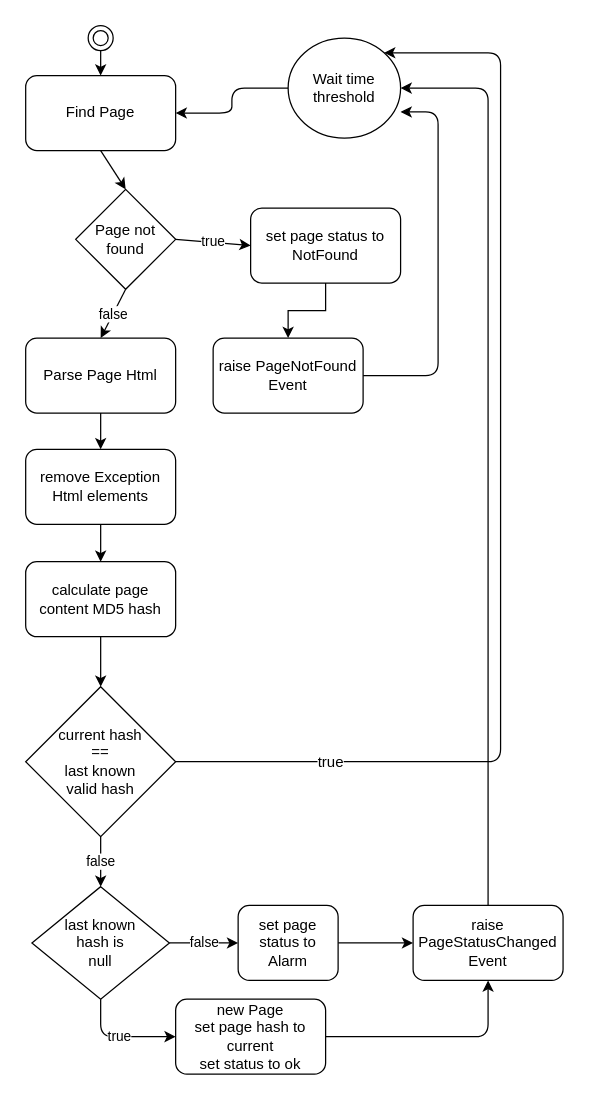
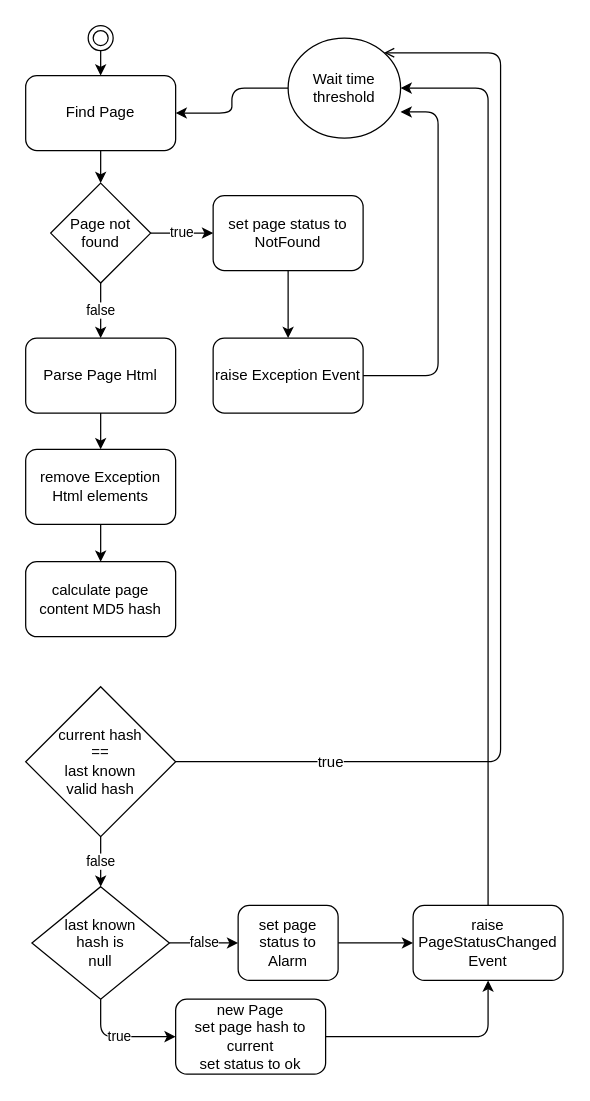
  <mxCell id="0" />
  <mxCell id="1" parent="0" />
  <mxCell id="2" value="Parse Page Html" style="rounded=1;whiteSpace=wrap;html=1;" vertex="1" parent="1"><mxGeometry x="20" y="270" width="120" height="60" as="geometry" /></mxCell>
  <mxCell id="3" value="Find Page" style="rounded=1;whiteSpace=wrap;html=1;" vertex="1" parent="1"><mxGeometry x="20" y="60" width="120" height="60" as="geometry" /></mxCell>
- <mxCell id="4" value="Page not found" style="rhombus;whiteSpace=wrap;html=1;" vertex="1" parent="1"><mxGeometry x="60" y="151" width="80" height="80" as="geometry" /></mxCell>
+ <mxCell id="4" value="Page not found" style="rhombus;whiteSpace=wrap;html=1;" vertex="1" parent="1"><mxGeometry x="40" y="146" width="80" height="80" as="geometry" /></mxCell>
  <mxCell id="5" value="" style="endArrow=classic;html=1;entryX=0.5;entryY=0;entryDx=0;entryDy=0;exitX=0.5;exitY=1;exitDx=0;exitDy=0;" edge="1" parent="1" source="3" target="4"><mxGeometry width="50" height="50" relative="1" as="geometry"><mxPoint x="20" y="500" as="sourcePoint" /><mxPoint x="70" y="450" as="targetPoint" /></mxGeometry></mxCell>
  <mxCell id="6" value="false" style="endArrow=classic;html=1;entryX=0.5;entryY=0;entryDx=0;entryDy=0;exitX=0.5;exitY=1;exitDx=0;exitDy=0;" edge="1" parent="1" source="4" target="2"><mxGeometry width="50" height="50" relative="1" as="geometry"><mxPoint x="20" y="500" as="sourcePoint" /><mxPoint x="70" y="450" as="targetPoint" /></mxGeometry></mxCell>
  <mxCell id="7" value="" style="edgeStyle=orthogonalEdgeStyle;rounded=0;orthogonalLoop=1;jettySize=auto;html=1;" edge="1" parent="1" source="8" target="10"><mxGeometry relative="1" as="geometry" /></mxCell>
- <mxCell id="8" value="set page status to NotFound" style="rounded=1;whiteSpace=wrap;html=1;" vertex="1" parent="1"><mxGeometry x="200" y="166" width="120" height="60" as="geometry" /></mxCell>
+ <mxCell id="8" value="set page status to NotFound" style="rounded=1;whiteSpace=wrap;html=1;" vertex="1" parent="1"><mxGeometry x="170" y="156" width="120" height="60" as="geometry" /></mxCell>
  <mxCell id="9" value="true" style="endArrow=classic;html=1;entryX=0;entryY=0.5;entryDx=0;entryDy=0;exitX=1;exitY=0.5;exitDx=0;exitDy=0;" edge="1" parent="1" source="4" target="8"><mxGeometry width="50" height="50" relative="1" as="geometry"><mxPoint x="20" y="400" as="sourcePoint" /><mxPoint x="70" y="350" as="targetPoint" /></mxGeometry></mxCell>
- <mxCell id="10" value="raise PageNotFound Event" style="rounded=1;whiteSpace=wrap;html=1;" vertex="1" parent="1"><mxGeometry x="170" y="270" width="120" height="60" as="geometry" /></mxCell>
+ <mxCell id="10" value="raise Exception Event" style="rounded=1;whiteSpace=wrap;html=1;" vertex="1" parent="1"><mxGeometry x="170" y="270" width="120" height="60" as="geometry" /></mxCell>
  <mxCell id="11" value="Wait time threshold" style="ellipse;whiteSpace=wrap;html=1;" vertex="1" parent="1"><mxGeometry x="230" y="30" width="90" height="80" as="geometry" /></mxCell>
  <mxCell id="12" value="" style="edgeStyle=elbowEdgeStyle;elbow=vertical;endArrow=classic;html=1;exitX=1;exitY=0.5;exitDx=0;exitDy=0;entryX=1;entryY=0.738;entryDx=0;entryDy=0;entryPerimeter=0;" edge="1" parent="1" source="10" target="11"><mxGeometry width="50" height="50" relative="1" as="geometry"><mxPoint x="390" y="140" as="sourcePoint" /><mxPoint x="310" y="109" as="targetPoint" /><Array as="points"><mxPoint x="350" y="205" /></Array></mxGeometry></mxCell>
  <mxCell id="13" value="" style="edgeStyle=elbowEdgeStyle;elbow=horizontal;endArrow=classic;html=1;entryX=1;entryY=0.5;entryDx=0;entryDy=0;exitX=0;exitY=0.5;exitDx=0;exitDy=0;" edge="1" parent="1" source="11" target="3"><mxGeometry width="50" height="50" relative="1" as="geometry"><mxPoint x="150" y="480" as="sourcePoint" /><mxPoint x="200" y="430" as="targetPoint" /></mxGeometry></mxCell>
  <mxCell id="14" value="" style="ellipse;shape=doubleEllipse;whiteSpace=wrap;html=1;aspect=fixed;" vertex="1" parent="1"><mxGeometry x="70" y="20" width="20" height="20" as="geometry" /></mxCell>
  <mxCell id="15" value="" style="endArrow=classic;html=1;entryX=0.5;entryY=0;entryDx=0;entryDy=0;exitX=0.5;exitY=1;exitDx=0;exitDy=0;" edge="1" parent="1" source="14" target="3"><mxGeometry width="50" height="50" relative="1" as="geometry"><mxPoint x="20" y="400" as="sourcePoint" /><mxPoint x="70" y="350" as="targetPoint" /></mxGeometry></mxCell>
  <mxCell id="16" value="remove Exception Html elements" style="rounded=1;whiteSpace=wrap;html=1;" vertex="1" parent="1"><mxGeometry x="20" y="359" width="120" height="60" as="geometry" /></mxCell>
  <mxCell id="17" value="" style="endArrow=classic;html=1;entryX=0.5;entryY=0;entryDx=0;entryDy=0;exitX=0.5;exitY=1;exitDx=0;exitDy=0;" edge="1" parent="1" source="2" target="16"><mxGeometry width="50" height="50" relative="1" as="geometry"><mxPoint x="20" y="489" as="sourcePoint" /><mxPoint x="70" y="439" as="targetPoint" /></mxGeometry></mxCell>
  <mxCell id="18" value="calculate page content MD5 hash" style="rounded=1;whiteSpace=wrap;html=1;" vertex="1" parent="1"><mxGeometry x="20" y="449" width="120" height="60" as="geometry" /></mxCell>
  <mxCell id="19" value="" style="endArrow=classic;html=1;entryX=0.5;entryY=0;entryDx=0;entryDy=0;exitX=0.5;exitY=1;exitDx=0;exitDy=0;" edge="1" parent="1" source="16" target="18"><mxGeometry width="50" height="50" relative="1" as="geometry"><mxPoint x="20" y="579" as="sourcePoint" /><mxPoint x="70" y="529" as="targetPoint" /></mxGeometry></mxCell>
  <mxCell id="20" value="current hash &lt;br&gt;== &lt;br&gt;last known &lt;br&gt;valid hash" style="rhombus;whiteSpace=wrap;html=1;" vertex="1" parent="1"><mxGeometry x="20" y="549" width="120" height="120" as="geometry" /></mxCell>
- <mxCell id="21" value="" style="endArrow=classic;html=1;entryX=0.5;entryY=0;entryDx=0;entryDy=0;exitX=0.5;exitY=1;exitDx=0;exitDy=0;" edge="1" parent="1" source="18" target="20"><mxGeometry width="50" height="50" relative="1" as="geometry"><mxPoint x="20" y="739" as="sourcePoint" /><mxPoint x="70" y="689" as="targetPoint" /></mxGeometry></mxCell>
  <mxCell id="22" value="last known &lt;br&gt;hash is &lt;br&gt;null" style="rhombus;whiteSpace=wrap;html=1;" vertex="1" parent="1"><mxGeometry x="25" y="709" width="110" height="90" as="geometry" /></mxCell>
  <mxCell id="23" value="false" style="endArrow=classic;html=1;exitX=0.5;exitY=1;exitDx=0;exitDy=0;" edge="1" parent="1" source="20" target="22"><mxGeometry width="50" height="50" relative="1" as="geometry"><mxPoint x="20" y="889" as="sourcePoint" /><mxPoint x="70" y="839" as="targetPoint" /></mxGeometry></mxCell>
  <mxCell id="24" value="new Page&lt;br&gt;set page hash to current&lt;br&gt;set status to ok&lt;br&gt;" style="rounded=1;whiteSpace=wrap;html=1;" vertex="1" parent="1"><mxGeometry x="140" y="799" width="120" height="60" as="geometry" /></mxCell>
  <mxCell id="25" value="true" style="edgeStyle=elbowEdgeStyle;elbow=horizontal;endArrow=classic;html=1;entryX=0;entryY=0.5;entryDx=0;entryDy=0;exitX=0.5;exitY=1;exitDx=0;exitDy=0;" edge="1" parent="1" source="22" target="24"><mxGeometry width="50" height="50" relative="1" as="geometry"><mxPoint x="40" y="909" as="sourcePoint" /><mxPoint x="90" y="859" as="targetPoint" /><Array as="points"><mxPoint x="80" y="839" /></Array></mxGeometry></mxCell>
  <mxCell id="26" value="" style="edgeStyle=orthogonalEdgeStyle;rounded=0;orthogonalLoop=1;jettySize=auto;html=1;" edge="1" parent="1" source="27" target="29"><mxGeometry relative="1" as="geometry" /></mxCell>
  <mxCell id="27" value="set page status to Alarm" style="rounded=1;whiteSpace=wrap;html=1;" vertex="1" parent="1"><mxGeometry x="190" y="724" width="80" height="60" as="geometry" /></mxCell>
  <mxCell id="28" value="false" style="endArrow=classic;html=1;entryX=0;entryY=0.5;entryDx=0;entryDy=0;exitX=1;exitY=0.5;exitDx=0;exitDy=0;" edge="1" parent="1" source="22" target="27"><mxGeometry width="50" height="50" relative="1" as="geometry"><mxPoint x="20" y="929" as="sourcePoint" /><mxPoint x="70" y="879" as="targetPoint" /></mxGeometry></mxCell>
  <mxCell id="29" value="raise PageStatusChanged Event" style="rounded=1;whiteSpace=wrap;html=1;" vertex="1" parent="1"><mxGeometry x="330" y="724" width="120" height="60" as="geometry" /></mxCell>
  <mxCell id="30" value="" style="edgeStyle=elbowEdgeStyle;elbow=vertical;endArrow=classic;html=1;entryX=0.5;entryY=1;entryDx=0;entryDy=0;exitX=1;exitY=0.5;exitDx=0;exitDy=0;" edge="1" parent="1" source="24" target="29"><mxGeometry width="50" height="50" relative="1" as="geometry"><mxPoint x="20" y="929" as="sourcePoint" /><mxPoint x="70" y="879" as="targetPoint" /><Array as="points"><mxPoint x="330" y="829" /></Array></mxGeometry></mxCell>
  <mxCell id="31" value="" style="edgeStyle=elbowEdgeStyle;elbow=vertical;endArrow=classic;html=1;exitX=0.5;exitY=0;exitDx=0;exitDy=0;entryX=1;entryY=0.5;entryDx=0;entryDy=0;" edge="1" parent="1" source="29" target="11"><mxGeometry width="50" height="50" relative="1" as="geometry"><mxPoint x="380" y="719" as="sourcePoint" /><mxPoint x="440" y="619" as="targetPoint" /><Array as="points"><mxPoint x="390" y="70" /></Array></mxGeometry></mxCell>
- <mxCell id="32" value="" style="edgeStyle=elbowEdgeStyle;elbow=vertical;endArrow=classic;html=1;exitX=1;exitY=0.5;exitDx=0;exitDy=0;entryX=1;entryY=0;entryDx=0;entryDy=0;" edge="1" parent="1" source="20" target="11"><mxGeometry width="50" height="50" relative="1" as="geometry"><mxPoint x="20" y="929" as="sourcePoint" /><mxPoint x="490" y="419" as="targetPoint" /><Array as="points"><mxPoint x="400" y="429" /></Array></mxGeometry></mxCell>
+ <mxCell id="32" value="" style="edgeStyle=elbowEdgeStyle;elbow=vertical;endArrow=open;html=1;exitX=1;exitY=0.5;exitDx=0;exitDy=0;entryX=1;entryY=0;entryDx=0;entryDy=0;" edge="1" parent="1" source="20" target="11"><mxGeometry width="50" height="50" relative="1" as="geometry"><mxPoint x="20" y="929" as="sourcePoint" /><mxPoint x="490" y="419" as="targetPoint" /><Array as="points"><mxPoint x="400" y="429" /></Array></mxGeometry></mxCell>
  <mxCell id="33" value="true" style="text;html=1;resizable=0;points=[];align=center;verticalAlign=middle;labelBackgroundColor=#ffffff;" vertex="1" connectable="0" parent="32"><mxGeometry x="-0.733" relative="1" as="geometry"><mxPoint as="offset" /></mxGeometry></mxCell>
